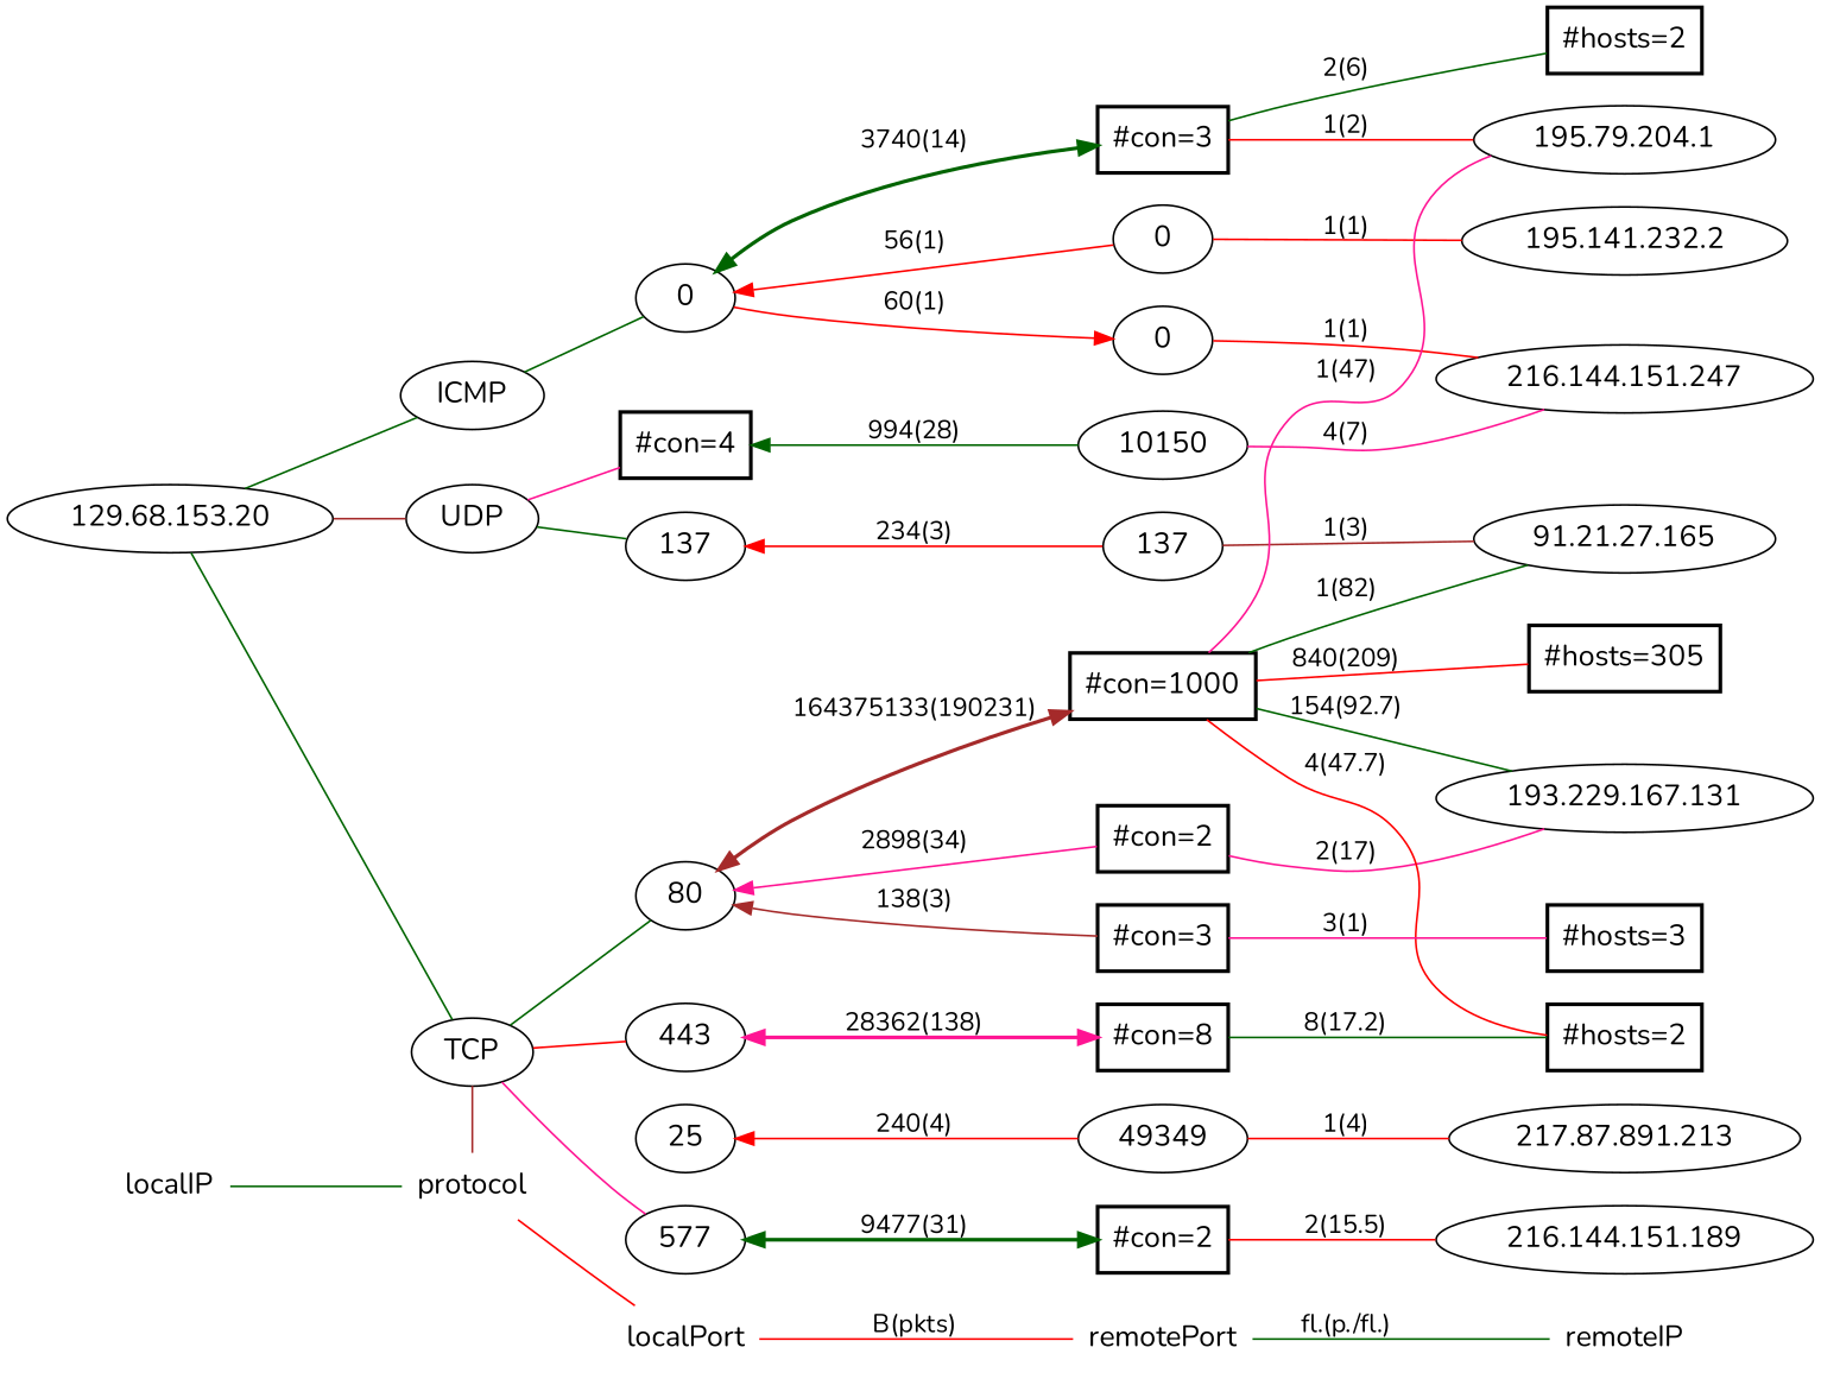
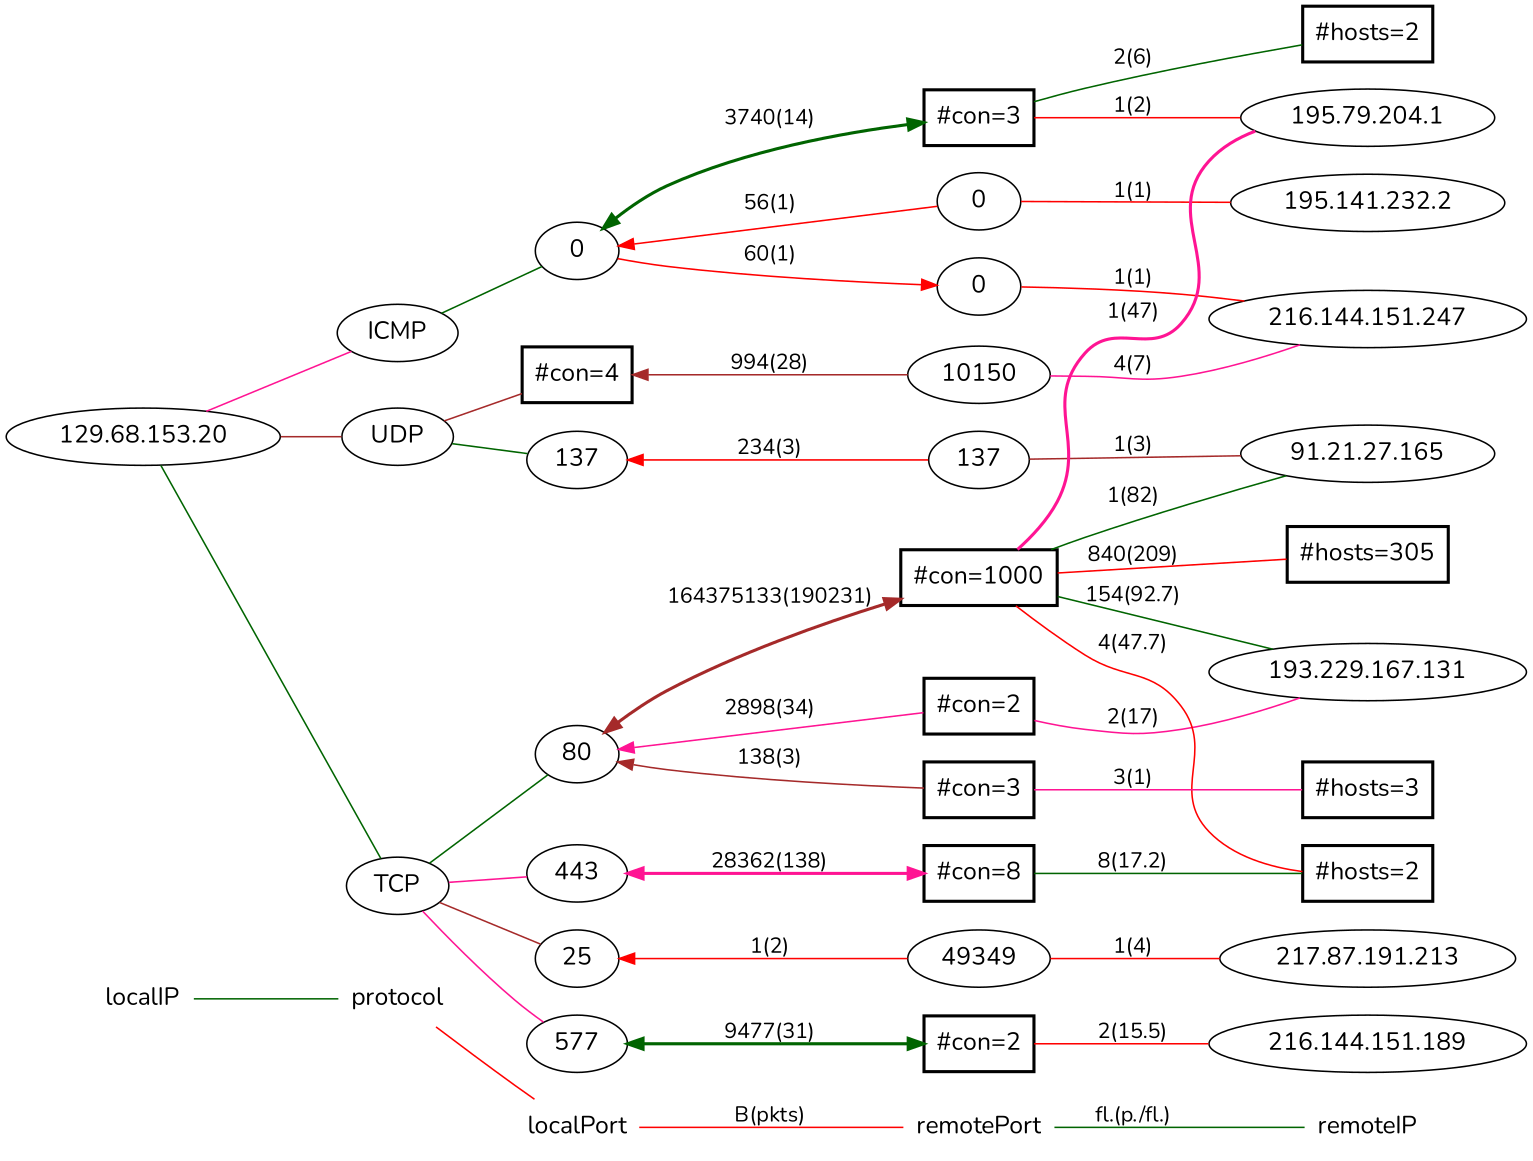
  graph {
    fontname=Nunito
    rankdir=LR
    node [fontname=Nunito fontsize=16 shape=ellipse]
    edge [color=darkgreen fontname=Nunito]
    localIP [shape=plaintext]
    n2 [label="129.68.153.20"]
    protocol [shape=plaintext]
    n4 [label=UDP]
    n5 [label=ICMP]
    n6 [label=TCP]
    localPort [shape=plaintext]
    n8 [label=577]
    n9 [label=80]
    n10 [label=137]
    n11 [label=443]
    n12 [label=0]
    n13 [label=25]
    n14 [label="#con=4" shape=box style=bold]
    remotePort [shape=plaintext]
    n16 [label=49349]
    n17 [label=0]
    n18 [label=137]
    n19 [label=0]
    n20 [label=10150]
    n21 [label="#con=2" shape=box style=bold]
    n22 [label="#con=3" shape=box style=bold]
    n23 [label="#con=1000" shape=box style=bold]
    n24 [label="#con=3" shape=box style=bold]
    n25 [label="#con=8" shape=box style=bold]
    n26 [label="#con=2" shape=box style=bold]
    remoteIP [shape=plaintext]
-   n28 [label="217.87.891.213"]
+   n28 [label="217.87.191.213"]
    n29 [label="216.144.151.189"]
    n30 [label="216.144.151.247"]
    n31 [label="195.141.232.2"]
    n32 [label="91.21.27.165"]
    n33 [label="195.79.204.1"]
    n34 [label="193.229.167.131"]
    n35 [label="#hosts=305" shape=box style=bold]
    n36 [label="#hosts=2" shape=box style=bold]
    n37 [label="#hosts=3" shape=box style=bold]
    n38 [label="#hosts=2" shape=box style=bold]
    subgraph sub_1 {
      rank=same
      localIP
      n2
    }
    subgraph sub_2 {
      rank=same
      protocol
      n4
      n5
      n6
    }
    subgraph sub_3 {
      rank=same
      localPort
      n8
      n9
      n10
      n11
      n12
      n13
      n14
    }
    subgraph sub_4 {
      rank=same
      remotePort
      n16
      n17
      n18
      n19
      n20
      n21
      n22
      n23
      n24
      n25
      n26
    }
    subgraph sub_5 {
      rank=same
      remoteIP
      n28
      n29
      n30
      n31
      n32
      n33
      n34
      n35
      n36
      n37
      n38
    }
    localIP -- protocol
    n2 -- n4 [color=brown]
-   n2 -- n5
+   n2 -- n5 [color=deeppink]
    n2 -- n6
    protocol -- localPort [color=red]
    n4 -- n10
-   n4 -- n14 [color=deeppink]
+   n4 -- n14 [color=brown]
    n5 -- n12
    n6 -- n8 [color=deeppink]
    n6 -- n9
-   n6 -- n11 [color=red]
-   n6 -- protocol [color=brown]
+   n6 -- n11 [color=deeppink]
+   n6 -- n13 [color=brown]
    localPort -- remotePort [color=red label="B(pkts)"]
    n8 -- n26 [dir=both label="9477(31)" style=bold]
    n9 -- n21 [color=deeppink dir=back label="2898(34)"]
    n9 -- n23 [color=brown dir=both label="164375133(190231)" style=bold]
    n9 -- n24 [color=brown dir=back label="138(3)"]
    n10 -- n18 [color=red dir=back label="234(3)"]
    n11 -- n25 [color=deeppink dir=both label="28362(138)" style=bold]
    n12 -- n17 [color=red dir=forward label="60(1)"]
    n12 -- n19 [color=red dir=back label="56(1)"]
    n12 -- n22 [dir=both label="3740(14)" style=bold]
-   n13 -- n16 [color=red dir=back label="240(4)"]
-   n14 -- n20 [dir=back label="994(28)"]
+   n13 -- n16 [color=red dir=back label="1(2)"]
+   n14 -- n20 [color=brown dir=back label="994(28)"]
    remotePort -- remoteIP [label="fl.(p./fl.)"]
    n16 -- n28 [color=red label="1(4)"]
    n17 -- n30 [color=red label="1(1)"]
    n18 -- n32 [color=brown label="1(3)"]
    n19 -- n31 [color=red label="1(1)"]
    n20 -- n30 [color=deeppink label="4(7)"]
    n21 -- n34 [color=deeppink label="2(17)"]
    n22 -- n33 [color=red label="1(2)"]
    n22 -- n38 [label="2(6)"]
    n23 -- n32 [label="1(82)"]
-   n23 -- n33 [color=deeppink label="1(47)"]
+   n23 -- n33 [color=deeppink label="1(47)" style=bold]
    n23 -- n34 [label="154(92.7)"]
    n23 -- n35 [color=red label="840(209)"]
    n23 -- n36 [color=red label="4(47.7)"]
    n24 -- n37 [color=deeppink label="3(1)"]
    n25 -- n36 [label="8(17.2)"]
    n26 -- n29 [color=red label="2(15.5)"]
  }
